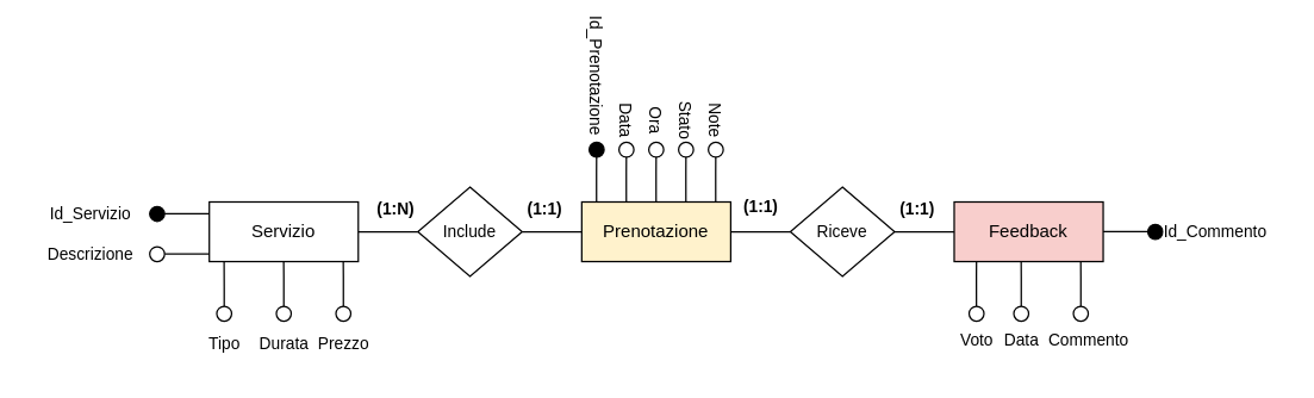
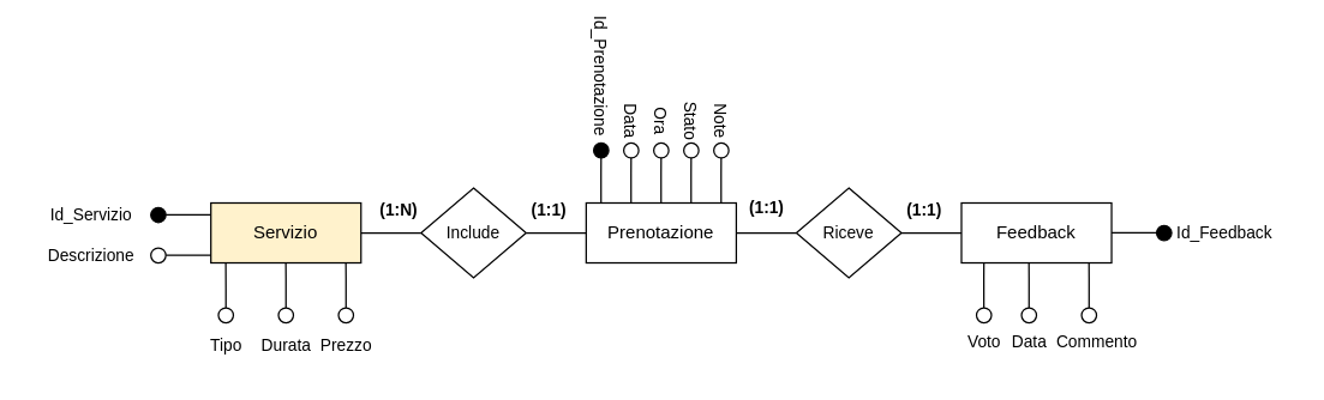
  <mxCell id="0" />
  <mxCell id="1" parent="0" />
  <mxCell id="2" style="edgeStyle=orthogonalEdgeStyle;shape=connector;rounded=0;orthogonalLoop=1;jettySize=auto;html=1;exitX=0;exitY=0.25;exitDx=0;exitDy=0;strokeColor=default;align=center;verticalAlign=middle;fontFamily=Helvetica;fontSize=11;fontColor=default;labelBackgroundColor=default;endArrow=none;endFill=0;" parent="1" edge="1"><mxGeometry relative="1" as="geometry"><mxPoint x="740" y="139.86" as="targetPoint" /><mxPoint x="770" y="139.94" as="sourcePoint" /><Array as="points"><mxPoint x="760" y="139.94" /><mxPoint x="760" y="139.94" /></Array></mxGeometry></mxCell>
  <mxCell id="3" value="" style="ellipse;whiteSpace=wrap;html=1;aspect=fixed;fontFamily=Helvetica;fontSize=11;fontColor=default;labelBackgroundColor=default;fillColor=#000000;" parent="1" vertex="1"><mxGeometry x="770" y="135" width="10" height="10" as="geometry" /></mxCell>
  <mxCell id="4" style="edgeStyle=orthogonalEdgeStyle;shape=connector;rounded=0;orthogonalLoop=1;jettySize=auto;html=1;strokeColor=default;align=center;verticalAlign=middle;fontFamily=Helvetica;fontSize=11;fontColor=default;labelBackgroundColor=default;endArrow=none;endFill=0;" parent="1" edge="1"><mxGeometry relative="1" as="geometry"><mxPoint x="229.92" y="160" as="targetPoint" /><mxPoint x="230" y="190" as="sourcePoint" /><Array as="points"><mxPoint x="229.89" y="170" /><mxPoint x="229.89" y="170" /></Array></mxGeometry></mxCell>
  <mxCell id="5" value="" style="ellipse;whiteSpace=wrap;html=1;aspect=fixed;fontFamily=Helvetica;fontSize=11;fontColor=default;labelBackgroundColor=default;" parent="1" vertex="1"><mxGeometry x="225" y="190" width="10" height="10" as="geometry" /></mxCell>
  <mxCell id="6" style="edgeStyle=orthogonalEdgeStyle;rounded=0;orthogonalLoop=1;jettySize=auto;html=1;endArrow=none;endFill=0;" edge="1" parent="1" source="7"><mxGeometry relative="1" as="geometry"><mxPoint x="350" y="140" as="targetPoint" /></mxGeometry></mxCell>
- <mxCell id="7" value="Prenotazione" style="whiteSpace=wrap;html=1;align=center;fillColor=#fff2cc;" parent="1" vertex="1"><mxGeometry x="390" y="120" width="100" height="40" as="geometry" /></mxCell>
+ <mxCell id="7" value="Prenotazione" style="whiteSpace=wrap;html=1;align=center;" parent="1" vertex="1"><mxGeometry x="390" y="120" width="100" height="40" as="geometry" /></mxCell>
  <mxCell id="8" style="edgeStyle=orthogonalEdgeStyle;rounded=0;orthogonalLoop=1;jettySize=auto;html=1;endArrow=none;endFill=0;" edge="1" parent="1" source="9"><mxGeometry relative="1" as="geometry"><mxPoint x="240" y="140" as="targetPoint" /></mxGeometry></mxCell>
  <mxCell id="9" value="Include" style="shape=rhombus;perimeter=rhombusPerimeter;whiteSpace=wrap;html=1;align=center;fontFamily=Helvetica;fontSize=11;fontColor=default;labelBackgroundColor=default;" parent="1" vertex="1"><mxGeometry x="280" y="110" width="70" height="60" as="geometry" /></mxCell>
  <mxCell id="10" style="edgeStyle=orthogonalEdgeStyle;shape=connector;rounded=0;orthogonalLoop=1;jettySize=auto;html=1;strokeColor=default;align=center;verticalAlign=middle;fontFamily=Helvetica;fontSize=11;fontColor=default;labelBackgroundColor=default;endArrow=none;endFill=0;" parent="1" edge="1"><mxGeometry relative="1" as="geometry"><mxPoint x="110" y="127.92" as="targetPoint" /><mxPoint x="140" y="127.93" as="sourcePoint" /></mxGeometry></mxCell>
- <mxCell id="11" value="Servizio" style="whiteSpace=wrap;html=1;align=center;" parent="1" vertex="1"><mxGeometry x="140" y="120" width="100" height="40" as="geometry" /></mxCell>
+ <mxCell id="11" value="Servizio" style="whiteSpace=wrap;html=1;align=center;fillColor=#fff2cc;" parent="1" vertex="1"><mxGeometry x="140" y="120" width="100" height="40" as="geometry" /></mxCell>
  <mxCell id="12" style="edgeStyle=orthogonalEdgeStyle;shape=connector;rounded=0;orthogonalLoop=1;jettySize=auto;html=1;entryX=1;entryY=0.5;entryDx=0;entryDy=0;strokeColor=default;align=center;verticalAlign=middle;fontFamily=Helvetica;fontSize=11;fontColor=default;labelBackgroundColor=default;endArrow=none;endFill=0;" parent="1" source="13" target="15" edge="1"><mxGeometry relative="1" as="geometry" /></mxCell>
- <mxCell id="13" value="Feedback" style="whiteSpace=wrap;html=1;align=center;fillColor=#f8cecc;" parent="1" vertex="1"><mxGeometry x="640" y="120" width="100" height="40" as="geometry" /></mxCell>
+ <mxCell id="13" value="Feedback" style="whiteSpace=wrap;html=1;align=center;" parent="1" vertex="1"><mxGeometry x="640" y="120" width="100" height="40" as="geometry" /></mxCell>
  <mxCell id="14" style="edgeStyle=orthogonalEdgeStyle;shape=connector;rounded=0;orthogonalLoop=1;jettySize=auto;html=1;entryX=1;entryY=0.5;entryDx=0;entryDy=0;strokeColor=default;align=center;verticalAlign=middle;fontFamily=Helvetica;fontSize=11;fontColor=default;labelBackgroundColor=default;endArrow=none;endFill=0;" parent="1" source="15" target="7" edge="1"><mxGeometry relative="1" as="geometry" /></mxCell>
  <mxCell id="15" value="Riceve" style="shape=rhombus;perimeter=rhombusPerimeter;whiteSpace=wrap;html=1;align=center;fontFamily=Helvetica;fontSize=11;fontColor=default;labelBackgroundColor=default;" parent="1" vertex="1"><mxGeometry x="530" y="110" width="70" height="60" as="geometry" /></mxCell>
  <mxCell id="16" style="edgeStyle=orthogonalEdgeStyle;shape=connector;rounded=0;orthogonalLoop=1;jettySize=auto;html=1;exitX=0.25;exitY=0;exitDx=0;exitDy=0;strokeColor=default;align=center;verticalAlign=middle;fontFamily=Helvetica;fontSize=11;fontColor=default;labelBackgroundColor=default;endArrow=none;endFill=0;" parent="1" edge="1"><mxGeometry relative="1" as="geometry"><mxPoint x="399.95" y="90" as="targetPoint" /><mxPoint x="399.92" y="120" as="sourcePoint" /><Array as="points"><mxPoint x="399.92" y="100" /><mxPoint x="399.92" y="100" /></Array></mxGeometry></mxCell>
  <mxCell id="17" style="edgeStyle=orthogonalEdgeStyle;shape=connector;rounded=0;orthogonalLoop=1;jettySize=auto;html=1;exitX=0.25;exitY=0;exitDx=0;exitDy=0;strokeColor=default;align=center;verticalAlign=middle;fontFamily=Helvetica;fontSize=11;fontColor=default;labelBackgroundColor=default;endArrow=none;endFill=0;" parent="1" edge="1"><mxGeometry relative="1" as="geometry"><mxPoint x="419.95" y="90" as="targetPoint" /><mxPoint x="419.92" y="120" as="sourcePoint" /><Array as="points"><mxPoint x="419.92" y="100" /><mxPoint x="419.92" y="100" /></Array></mxGeometry></mxCell>
  <mxCell id="18" value="" style="ellipse;whiteSpace=wrap;html=1;aspect=fixed;fontFamily=Helvetica;fontSize=11;fontColor=default;labelBackgroundColor=default;" parent="1" vertex="1"><mxGeometry x="415" y="80" width="10" height="10" as="geometry" /></mxCell>
  <mxCell id="19" style="edgeStyle=orthogonalEdgeStyle;shape=connector;rounded=0;orthogonalLoop=1;jettySize=auto;html=1;exitX=0.25;exitY=0;exitDx=0;exitDy=0;strokeColor=default;align=center;verticalAlign=middle;fontFamily=Helvetica;fontSize=11;fontColor=default;labelBackgroundColor=default;endArrow=none;endFill=0;" parent="1" edge="1"><mxGeometry relative="1" as="geometry"><mxPoint x="439.95" y="90" as="targetPoint" /><mxPoint x="439.92" y="120" as="sourcePoint" /><Array as="points"><mxPoint x="439.92" y="100" /><mxPoint x="439.92" y="100" /></Array></mxGeometry></mxCell>
  <mxCell id="20" value="" style="ellipse;whiteSpace=wrap;html=1;aspect=fixed;fontFamily=Helvetica;fontSize=11;fontColor=default;labelBackgroundColor=default;" parent="1" vertex="1"><mxGeometry x="435" y="80" width="10" height="10" as="geometry" /></mxCell>
  <mxCell id="21" value="" style="ellipse;whiteSpace=wrap;html=1;aspect=fixed;fontFamily=Helvetica;fontSize=11;fontColor=default;labelBackgroundColor=default;fillColor=#000000;" parent="1" vertex="1"><mxGeometry x="395" y="80" width="10" height="10" as="geometry" /></mxCell>
  <mxCell id="22" value="Id_Prenotazione" style="text;html=1;align=center;verticalAlign=middle;resizable=0;points=[];autosize=1;strokeColor=none;fillColor=none;fontFamily=Helvetica;fontSize=11;fontColor=default;labelBackgroundColor=default;rotation=90;" parent="1" vertex="1"><mxGeometry x="350" y="20" width="100" height="30" as="geometry" /></mxCell>
  <mxCell id="23" value="Data" style="text;html=1;align=center;verticalAlign=middle;resizable=0;points=[];autosize=1;strokeColor=none;fillColor=none;fontFamily=Helvetica;fontSize=11;fontColor=default;labelBackgroundColor=default;rotation=90;" parent="1" vertex="1"><mxGeometry x="395" y="50" width="50" height="30" as="geometry" /></mxCell>
  <mxCell id="24" value="Ora" style="text;html=1;align=center;verticalAlign=middle;resizable=0;points=[];autosize=1;strokeColor=none;fillColor=none;fontFamily=Helvetica;fontSize=11;fontColor=default;labelBackgroundColor=default;rotation=90;" parent="1" vertex="1"><mxGeometry x="420" y="50" width="40" height="30" as="geometry" /></mxCell>
  <mxCell id="25" style="edgeStyle=orthogonalEdgeStyle;shape=connector;rounded=0;orthogonalLoop=1;jettySize=auto;html=1;exitX=0.25;exitY=0;exitDx=0;exitDy=0;strokeColor=default;align=center;verticalAlign=middle;fontFamily=Helvetica;fontSize=11;fontColor=default;labelBackgroundColor=default;endArrow=none;endFill=0;" parent="1" edge="1"><mxGeometry relative="1" as="geometry"><mxPoint x="459.95" y="90" as="targetPoint" /><mxPoint x="459.92" y="120" as="sourcePoint" /><Array as="points"><mxPoint x="459.92" y="100" /><mxPoint x="459.92" y="100" /></Array></mxGeometry></mxCell>
  <mxCell id="26" value="" style="ellipse;whiteSpace=wrap;html=1;aspect=fixed;fontFamily=Helvetica;fontSize=11;fontColor=default;labelBackgroundColor=default;" parent="1" vertex="1"><mxGeometry x="455" y="80" width="10" height="10" as="geometry" /></mxCell>
  <mxCell id="27" value="Stato" style="text;html=1;align=center;verticalAlign=middle;resizable=0;points=[];autosize=1;strokeColor=none;fillColor=none;fontFamily=Helvetica;fontSize=11;fontColor=default;labelBackgroundColor=default;rotation=90;" parent="1" vertex="1"><mxGeometry x="435" y="50" width="50" height="30" as="geometry" /></mxCell>
  <mxCell id="28" style="edgeStyle=orthogonalEdgeStyle;shape=connector;rounded=0;orthogonalLoop=1;jettySize=auto;html=1;exitX=0.25;exitY=0;exitDx=0;exitDy=0;strokeColor=default;align=center;verticalAlign=middle;fontFamily=Helvetica;fontSize=11;fontColor=default;labelBackgroundColor=default;endArrow=none;endFill=0;" parent="1" edge="1"><mxGeometry relative="1" as="geometry"><mxPoint x="479.95" y="90" as="targetPoint" /><mxPoint x="479.92" y="120" as="sourcePoint" /><Array as="points"><mxPoint x="479.92" y="100" /><mxPoint x="479.92" y="100" /></Array></mxGeometry></mxCell>
  <mxCell id="29" value="" style="ellipse;whiteSpace=wrap;html=1;aspect=fixed;fontFamily=Helvetica;fontSize=11;fontColor=default;labelBackgroundColor=default;" parent="1" vertex="1"><mxGeometry x="475" y="80" width="10" height="10" as="geometry" /></mxCell>
  <mxCell id="30" value="Note" style="text;html=1;align=center;verticalAlign=middle;resizable=0;points=[];autosize=1;strokeColor=none;fillColor=none;fontFamily=Helvetica;fontSize=11;fontColor=default;labelBackgroundColor=default;rotation=90;" parent="1" vertex="1"><mxGeometry x="455" y="50" width="50" height="30" as="geometry" /></mxCell>
  <mxCell id="31" style="edgeStyle=orthogonalEdgeStyle;shape=connector;rounded=0;orthogonalLoop=1;jettySize=auto;html=1;strokeColor=default;align=center;verticalAlign=middle;fontFamily=Helvetica;fontSize=11;fontColor=default;labelBackgroundColor=default;endArrow=none;endFill=0;" parent="1" edge="1"><mxGeometry relative="1" as="geometry"><mxPoint x="149.92" y="160" as="targetPoint" /><mxPoint x="150" y="190" as="sourcePoint" /><Array as="points"><mxPoint x="149.89" y="177" /><mxPoint x="149.89" y="177" /></Array></mxGeometry></mxCell>
  <mxCell id="32" value="" style="ellipse;whiteSpace=wrap;html=1;aspect=fixed;fontFamily=Helvetica;fontSize=11;fontColor=default;labelBackgroundColor=default;fillColor=#000000;" parent="1" vertex="1"><mxGeometry x="100" y="123" width="10" height="10" as="geometry" /></mxCell>
  <mxCell id="33" value="Id_Servizio" style="text;html=1;align=center;verticalAlign=middle;resizable=0;points=[];autosize=1;strokeColor=none;fillColor=none;fontFamily=Helvetica;fontSize=11;fontColor=default;labelBackgroundColor=default;" parent="1" vertex="1"><mxGeometry x="20" y="113" width="80" height="30" as="geometry" /></mxCell>
  <mxCell id="34" value="Tipo" style="text;html=1;align=center;verticalAlign=middle;resizable=0;points=[];autosize=1;strokeColor=none;fillColor=none;fontFamily=Helvetica;fontSize=11;fontColor=default;labelBackgroundColor=default;" parent="1" vertex="1"><mxGeometry x="130" y="200" width="40" height="30" as="geometry" /></mxCell>
  <mxCell id="35" style="edgeStyle=orthogonalEdgeStyle;shape=connector;rounded=0;orthogonalLoop=1;jettySize=auto;html=1;strokeColor=default;align=center;verticalAlign=middle;fontFamily=Helvetica;fontSize=11;fontColor=default;labelBackgroundColor=default;endArrow=none;endFill=0;" parent="1" edge="1"><mxGeometry relative="1" as="geometry"><mxPoint x="189.92" y="160" as="targetPoint" /><mxPoint x="190" y="190" as="sourcePoint" /><Array as="points"><mxPoint x="189.89" y="170" /><mxPoint x="189.89" y="170" /></Array></mxGeometry></mxCell>
  <mxCell id="36" value="" style="ellipse;whiteSpace=wrap;html=1;aspect=fixed;fontFamily=Helvetica;fontSize=11;fontColor=default;labelBackgroundColor=default;" parent="1" vertex="1"><mxGeometry x="185" y="190" width="10" height="10" as="geometry" /></mxCell>
  <mxCell id="37" value="" style="ellipse;whiteSpace=wrap;html=1;aspect=fixed;fontFamily=Helvetica;fontSize=11;fontColor=default;labelBackgroundColor=default;" parent="1" vertex="1"><mxGeometry x="145" y="190" width="10" height="10" as="geometry" /></mxCell>
  <mxCell id="38" value="Durata" style="text;html=1;align=center;verticalAlign=middle;resizable=0;points=[];autosize=1;strokeColor=none;fillColor=none;fontFamily=Helvetica;fontSize=11;fontColor=default;labelBackgroundColor=default;" parent="1" vertex="1"><mxGeometry x="160" y="200" width="60" height="30" as="geometry" /></mxCell>
  <mxCell id="39" value="Prezzo" style="text;html=1;align=center;verticalAlign=middle;resizable=0;points=[];autosize=1;strokeColor=none;fillColor=none;fontFamily=Helvetica;fontSize=11;fontColor=default;labelBackgroundColor=default;" parent="1" vertex="1"><mxGeometry x="200" y="200" width="60" height="30" as="geometry" /></mxCell>
  <mxCell id="40" style="edgeStyle=orthogonalEdgeStyle;shape=connector;rounded=0;orthogonalLoop=1;jettySize=auto;html=1;strokeColor=default;align=center;verticalAlign=middle;fontFamily=Helvetica;fontSize=11;fontColor=default;labelBackgroundColor=default;endArrow=none;endFill=0;" parent="1" edge="1"><mxGeometry relative="1" as="geometry"><mxPoint x="110" y="154.92" as="targetPoint" /><mxPoint x="140" y="154.92" as="sourcePoint" /></mxGeometry></mxCell>
  <mxCell id="41" value="" style="ellipse;whiteSpace=wrap;html=1;aspect=fixed;fontFamily=Helvetica;fontSize=11;fontColor=default;labelBackgroundColor=default;" parent="1" vertex="1"><mxGeometry x="100" y="150" width="10" height="10" as="geometry" /></mxCell>
  <mxCell id="42" value="Descrizione" style="text;html=1;align=center;verticalAlign=middle;resizable=0;points=[];autosize=1;strokeColor=none;fillColor=none;fontFamily=Helvetica;fontSize=11;fontColor=default;labelBackgroundColor=default;" parent="1" vertex="1"><mxGeometry x="20" y="140" width="80" height="30" as="geometry" /></mxCell>
  <mxCell id="43" style="edgeStyle=orthogonalEdgeStyle;shape=connector;rounded=0;orthogonalLoop=1;jettySize=auto;html=1;exitX=0.25;exitY=0;exitDx=0;exitDy=0;strokeColor=default;align=center;verticalAlign=middle;fontFamily=Helvetica;fontSize=11;fontColor=default;labelBackgroundColor=default;endArrow=none;endFill=0;" parent="1" edge="1"><mxGeometry relative="1" as="geometry"><mxPoint x="654.96" y="160" as="targetPoint" /><mxPoint x="654.93" y="190" as="sourcePoint" /><Array as="points"><mxPoint x="654.91" y="170" /><mxPoint x="654.91" y="170" /></Array></mxGeometry></mxCell>
- <mxCell id="44" value="Id_Commento" style="text;html=1;align=center;verticalAlign=middle;resizable=0;points=[];autosize=1;strokeColor=none;fillColor=none;fontFamily=Helvetica;fontSize=11;fontColor=default;labelBackgroundColor=default;" parent="1" vertex="1"><mxGeometry x="770" y="125" width="90" height="30" as="geometry" /></mxCell>
+ <mxCell id="44" value="Id_Feedback" style="text;html=1;align=center;verticalAlign=middle;resizable=0;points=[];autosize=1;strokeColor=none;fillColor=none;fontFamily=Helvetica;fontSize=11;fontColor=default;labelBackgroundColor=default;" parent="1" vertex="1"><mxGeometry x="770" y="125" width="90" height="30" as="geometry" /></mxCell>
  <mxCell id="45" style="edgeStyle=orthogonalEdgeStyle;shape=connector;rounded=0;orthogonalLoop=1;jettySize=auto;html=1;strokeColor=default;align=center;verticalAlign=middle;fontFamily=Helvetica;fontSize=11;fontColor=default;labelBackgroundColor=default;endArrow=none;endFill=0;exitX=0.5;exitY=0;exitDx=0;exitDy=0;" parent="1" source="46" edge="1"><mxGeometry relative="1" as="geometry"><mxPoint x="684.94" y="160" as="targetPoint" /><mxPoint x="685.02" y="187" as="sourcePoint" /><Array as="points"><mxPoint x="685" y="170" /><mxPoint x="685" y="170" /></Array></mxGeometry></mxCell>
  <mxCell id="46" value="" style="ellipse;whiteSpace=wrap;html=1;aspect=fixed;fontFamily=Helvetica;fontSize=11;fontColor=default;labelBackgroundColor=default;" parent="1" vertex="1"><mxGeometry x="680" y="190" width="10" height="10" as="geometry" /></mxCell>
  <mxCell id="47" style="edgeStyle=orthogonalEdgeStyle;shape=connector;rounded=0;orthogonalLoop=1;jettySize=auto;html=1;strokeColor=default;align=center;verticalAlign=middle;fontFamily=Helvetica;fontSize=11;fontColor=default;labelBackgroundColor=default;endArrow=none;endFill=0;exitX=0.5;exitY=0;exitDx=0;exitDy=0;" parent="1" source="48" edge="1"><mxGeometry relative="1" as="geometry"><mxPoint x="724.94" y="160" as="targetPoint" /><mxPoint x="725.02" y="187" as="sourcePoint" /><Array as="points"><mxPoint x="725" y="170" /><mxPoint x="725" y="170" /></Array></mxGeometry></mxCell>
  <mxCell id="48" value="" style="ellipse;whiteSpace=wrap;html=1;aspect=fixed;fontFamily=Helvetica;fontSize=11;fontColor=default;labelBackgroundColor=default;" parent="1" vertex="1"><mxGeometry x="720" y="190" width="10" height="10" as="geometry" /></mxCell>
  <mxCell id="49" value="Commento" style="text;html=1;align=center;verticalAlign=middle;resizable=0;points=[];autosize=1;strokeColor=none;fillColor=none;fontFamily=Helvetica;fontSize=11;fontColor=default;labelBackgroundColor=default;" parent="1" vertex="1"><mxGeometry x="690" y="198" width="80" height="30" as="geometry" /></mxCell>
  <mxCell id="50" value="Data" style="text;html=1;align=center;verticalAlign=middle;resizable=0;points=[];autosize=1;strokeColor=none;fillColor=none;fontFamily=Helvetica;fontSize=11;fontColor=default;labelBackgroundColor=default;" parent="1" vertex="1"><mxGeometry x="660" y="198" width="50" height="30" as="geometry" /></mxCell>
  <mxCell id="51" value="" style="ellipse;whiteSpace=wrap;html=1;aspect=fixed;fontFamily=Helvetica;fontSize=11;fontColor=default;labelBackgroundColor=default;" parent="1" vertex="1"><mxGeometry x="650" y="190" width="10" height="10" as="geometry" /></mxCell>
  <mxCell id="52" value="Voto" style="text;html=1;align=center;verticalAlign=middle;resizable=0;points=[];autosize=1;strokeColor=none;fillColor=none;fontFamily=Helvetica;fontSize=11;fontColor=default;labelBackgroundColor=default;" parent="1" vertex="1"><mxGeometry x="630" y="198" width="50" height="30" as="geometry" /></mxCell>
  <mxCell id="53" value="(1:1)" style="text;html=1;align=center;verticalAlign=middle;resizable=0;points=[];autosize=1;strokeColor=none;fillColor=none;fontFamily=Helvetica;fontSize=11;fontColor=default;labelBackgroundColor=default;fontStyle=1" parent="1" vertex="1"><mxGeometry x="485" y="108" width="50" height="30" as="geometry" /></mxCell>
  <mxCell id="54" value="(1:1)" style="text;html=1;align=center;verticalAlign=middle;resizable=0;points=[];autosize=1;strokeColor=none;fillColor=none;fontFamily=Helvetica;fontSize=11;fontColor=default;labelBackgroundColor=default;fontStyle=1" parent="1" vertex="1"><mxGeometry x="590" y="110" width="50" height="30" as="geometry" /></mxCell>
  <mxCell id="55" value="(1:1)" style="text;html=1;align=center;verticalAlign=middle;resizable=0;points=[];autosize=1;strokeColor=none;fillColor=none;fontFamily=Helvetica;fontSize=11;fontColor=default;labelBackgroundColor=default;fontStyle=1" parent="1" vertex="1"><mxGeometry x="340" y="110" width="50" height="30" as="geometry" /></mxCell>
  <mxCell id="56" value="(1:N)" style="text;html=1;align=center;verticalAlign=middle;resizable=0;points=[];autosize=1;strokeColor=none;fillColor=none;fontFamily=Helvetica;fontSize=11;fontColor=default;labelBackgroundColor=default;fontStyle=1" parent="1" vertex="1"><mxGeometry x="240" y="110" width="50" height="30" as="geometry" /></mxCell>
